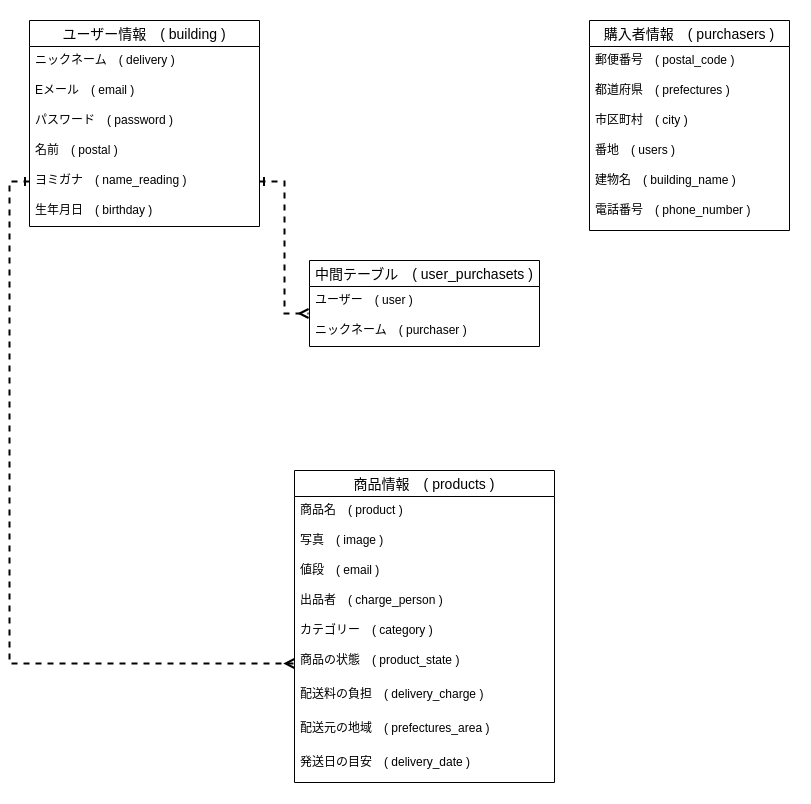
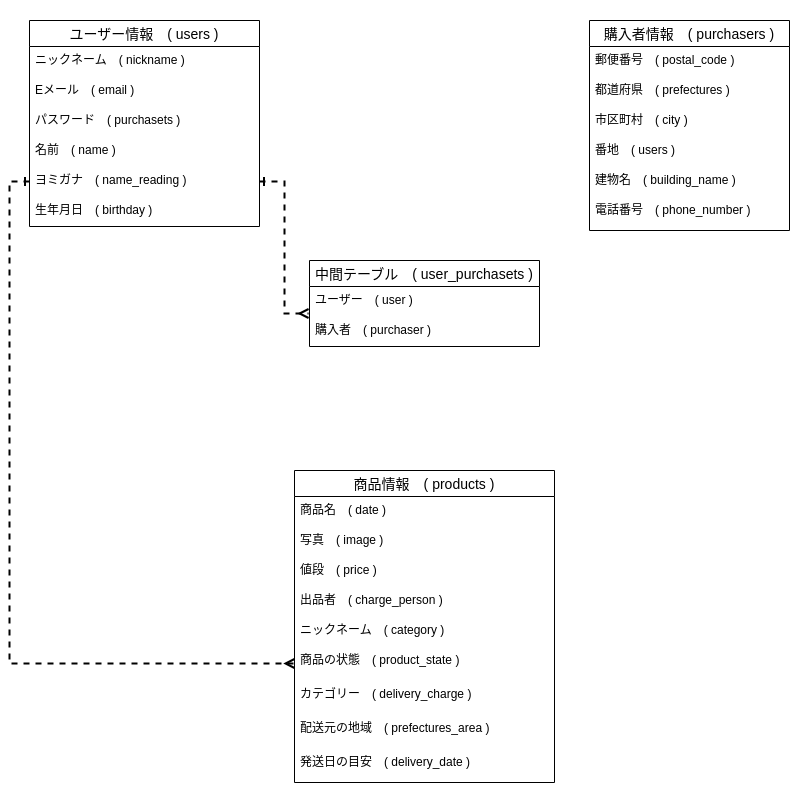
  <mxCell id="0" />
  <mxCell id="1" parent="0" />
  <mxCell id="2" value="購入者情報　( purchasers )" style="swimlane;fontStyle=0;childLayout=stackLayout;horizontal=1;startSize=26;horizontalStack=0;resizeParent=1;resizeParentMax=0;resizeLast=0;collapsible=1;marginBottom=0;align=center;fontSize=14;" parent="1" vertex="1"><mxGeometry x="580" y="20" width="200" height="210" as="geometry" /></mxCell>
  <mxCell id="3" value="郵便番号　( postal_code )" style="text;strokeColor=none;fillColor=none;spacingLeft=4;spacingRight=4;overflow=hidden;rotatable=0;points=[[0,0.5],[1,0.5]];portConstraint=eastwest;fontSize=12;" parent="2" vertex="1"><mxGeometry y="26" width="200" height="30" as="geometry" /></mxCell>
  <mxCell id="4" value="都道府県　( prefectures )" style="text;strokeColor=none;fillColor=none;spacingLeft=4;spacingRight=4;overflow=hidden;rotatable=0;points=[[0,0.5],[1,0.5]];portConstraint=eastwest;fontSize=12;" parent="2" vertex="1"><mxGeometry y="56" width="200" height="30" as="geometry" /></mxCell>
  <mxCell id="5" value="市区町村　( city )" style="text;strokeColor=none;fillColor=none;spacingLeft=4;spacingRight=4;overflow=hidden;rotatable=0;points=[[0,0.5],[1,0.5]];portConstraint=eastwest;fontSize=12;" parent="2" vertex="1"><mxGeometry y="86" width="200" height="30" as="geometry" /></mxCell>
  <mxCell id="6" value="番地　( users )" style="text;strokeColor=none;fillColor=none;spacingLeft=4;spacingRight=4;overflow=hidden;rotatable=0;points=[[0,0.5],[1,0.5]];portConstraint=eastwest;fontSize=12;" parent="2" vertex="1"><mxGeometry y="116" width="200" height="30" as="geometry" /></mxCell>
  <mxCell id="7" value="建物名　( building_name )" style="text;strokeColor=none;fillColor=none;spacingLeft=4;spacingRight=4;overflow=hidden;rotatable=0;points=[[0,0.5],[1,0.5]];portConstraint=eastwest;fontSize=12;" parent="2" vertex="1"><mxGeometry y="146" width="200" height="30" as="geometry" /></mxCell>
  <mxCell id="8" value="電話番号　( phone_number )" style="text;strokeColor=none;fillColor=none;spacingLeft=4;spacingRight=4;overflow=hidden;rotatable=0;points=[[0,0.5],[1,0.5]];portConstraint=eastwest;fontSize=12;" parent="2" vertex="1"><mxGeometry y="176" width="200" height="34" as="geometry" /></mxCell>
  <mxCell id="9" value="商品情報　( products )" style="swimlane;fontStyle=0;childLayout=stackLayout;horizontal=1;startSize=26;horizontalStack=0;resizeParent=1;resizeParentMax=0;resizeLast=0;collapsible=1;marginBottom=0;align=center;fontSize=14;" parent="1" vertex="1"><mxGeometry x="285" y="470" width="260" height="312" as="geometry" /></mxCell>
- <mxCell id="10" value="商品名　( product )" style="text;strokeColor=none;fillColor=none;spacingLeft=4;spacingRight=4;overflow=hidden;rotatable=0;points=[[0,0.5],[1,0.5]];portConstraint=eastwest;fontSize=12;" parent="9" vertex="1"><mxGeometry y="26" width="260" height="30" as="geometry" /></mxCell>
+ <mxCell id="10" value="商品名　( date )" style="text;strokeColor=none;fillColor=none;spacingLeft=4;spacingRight=4;overflow=hidden;rotatable=0;points=[[0,0.5],[1,0.5]];portConstraint=eastwest;fontSize=12;" parent="9" vertex="1"><mxGeometry y="26" width="260" height="30" as="geometry" /></mxCell>
  <mxCell id="11" value="写真　( image )" style="text;strokeColor=none;fillColor=none;spacingLeft=4;spacingRight=4;overflow=hidden;rotatable=0;points=[[0,0.5],[1,0.5]];portConstraint=eastwest;fontSize=12;" parent="9" vertex="1"><mxGeometry y="56" width="260" height="30" as="geometry" /></mxCell>
- <mxCell id="12" value="値段　( email )" style="text;strokeColor=none;fillColor=none;spacingLeft=4;spacingRight=4;overflow=hidden;rotatable=0;points=[[0,0.5],[1,0.5]];portConstraint=eastwest;fontSize=12;" parent="9" vertex="1"><mxGeometry y="86" width="260" height="30" as="geometry" /></mxCell>
+ <mxCell id="12" value="値段　( price )" style="text;strokeColor=none;fillColor=none;spacingLeft=4;spacingRight=4;overflow=hidden;rotatable=0;points=[[0,0.5],[1,0.5]];portConstraint=eastwest;fontSize=12;" parent="9" vertex="1"><mxGeometry y="86" width="260" height="30" as="geometry" /></mxCell>
  <mxCell id="13" value="出品者　( charge_person )" style="text;strokeColor=none;fillColor=none;spacingLeft=4;spacingRight=4;overflow=hidden;rotatable=0;points=[[0,0.5],[1,0.5]];portConstraint=eastwest;fontSize=12;" parent="9" vertex="1"><mxGeometry y="116" width="260" height="30" as="geometry" /></mxCell>
- <mxCell id="14" value="カテゴリー　( category )" style="text;strokeColor=none;fillColor=none;spacingLeft=4;spacingRight=4;overflow=hidden;rotatable=0;points=[[0,0.5],[1,0.5]];portConstraint=eastwest;fontSize=12;" parent="9" vertex="1"><mxGeometry y="146" width="260" height="30" as="geometry" /></mxCell>
+ <mxCell id="14" value="ニックネーム　( category )" style="text;strokeColor=none;fillColor=none;spacingLeft=4;spacingRight=4;overflow=hidden;rotatable=0;points=[[0,0.5],[1,0.5]];portConstraint=eastwest;fontSize=12;" parent="9" vertex="1"><mxGeometry y="146" width="260" height="30" as="geometry" /></mxCell>
  <mxCell id="15" value="商品の状態　( product_state )" style="text;strokeColor=none;fillColor=none;spacingLeft=4;spacingRight=4;overflow=hidden;rotatable=0;points=[[0,0.5],[1,0.5]];portConstraint=eastwest;fontSize=12;" parent="9" vertex="1"><mxGeometry y="176" width="260" height="34" as="geometry" /></mxCell>
- <mxCell id="16" value="配送料の負担　( delivery_charge )" style="text;strokeColor=none;fillColor=none;spacingLeft=4;spacingRight=4;overflow=hidden;rotatable=0;points=[[0,0.5],[1,0.5]];portConstraint=eastwest;fontSize=12;" parent="9" vertex="1"><mxGeometry y="210" width="260" height="34" as="geometry" /></mxCell>
+ <mxCell id="16" value="カテゴリー　( delivery_charge )" style="text;strokeColor=none;fillColor=none;spacingLeft=4;spacingRight=4;overflow=hidden;rotatable=0;points=[[0,0.5],[1,0.5]];portConstraint=eastwest;fontSize=12;" parent="9" vertex="1"><mxGeometry y="210" width="260" height="34" as="geometry" /></mxCell>
  <mxCell id="17" value="配送元の地域　( prefectures_area )" style="text;strokeColor=none;fillColor=none;spacingLeft=4;spacingRight=4;overflow=hidden;rotatable=0;points=[[0,0.5],[1,0.5]];portConstraint=eastwest;fontSize=12;" parent="9" vertex="1"><mxGeometry y="244" width="260" height="34" as="geometry" /></mxCell>
  <mxCell id="18" value="発送日の目安　( delivery_date )" style="text;strokeColor=none;fillColor=none;spacingLeft=4;spacingRight=4;overflow=hidden;rotatable=0;points=[[0,0.5],[1,0.5]];portConstraint=eastwest;fontSize=12;" parent="9" vertex="1"><mxGeometry y="278" width="260" height="34" as="geometry" /></mxCell>
  <mxCell id="19" style="edgeStyle=orthogonalEdgeStyle;rounded=0;orthogonalLoop=1;jettySize=auto;html=1;exitX=1;exitY=0.5;exitDx=0;exitDy=0;" parent="9" source="13" target="13" edge="1"><mxGeometry relative="1" as="geometry" /></mxCell>
- <mxCell id="20" value="ユーザー情報　( building )" style="swimlane;fontStyle=0;childLayout=stackLayout;horizontal=1;startSize=26;horizontalStack=0;resizeParent=1;resizeParentMax=0;resizeLast=0;collapsible=1;marginBottom=0;align=center;fontSize=14;" parent="1" vertex="1"><mxGeometry x="20" y="20" width="230" height="206" as="geometry" /></mxCell>
- <mxCell id="21" value="ニックネーム　( delivery )" style="text;strokeColor=none;fillColor=none;spacingLeft=4;spacingRight=4;overflow=hidden;rotatable=0;points=[[0,0.5],[1,0.5]];portConstraint=eastwest;fontSize=12;" parent="20" vertex="1"><mxGeometry y="26" width="230" height="30" as="geometry" /></mxCell>
+ <mxCell id="20" value="ユーザー情報　( users )" style="swimlane;fontStyle=0;childLayout=stackLayout;horizontal=1;startSize=26;horizontalStack=0;resizeParent=1;resizeParentMax=0;resizeLast=0;collapsible=1;marginBottom=0;align=center;fontSize=14;" parent="1" vertex="1"><mxGeometry x="20" y="20" width="230" height="206" as="geometry" /></mxCell>
+ <mxCell id="21" value="ニックネーム　( nickname )" style="text;strokeColor=none;fillColor=none;spacingLeft=4;spacingRight=4;overflow=hidden;rotatable=0;points=[[0,0.5],[1,0.5]];portConstraint=eastwest;fontSize=12;" parent="20" vertex="1"><mxGeometry y="26" width="230" height="30" as="geometry" /></mxCell>
  <mxCell id="22" value="Eメール　( email )" style="text;strokeColor=none;fillColor=none;spacingLeft=4;spacingRight=4;overflow=hidden;rotatable=0;points=[[0,0.5],[1,0.5]];portConstraint=eastwest;fontSize=12;" parent="20" vertex="1"><mxGeometry y="56" width="230" height="30" as="geometry" /></mxCell>
- <mxCell id="23" value="パスワード　( password )" style="text;strokeColor=none;fillColor=none;spacingLeft=4;spacingRight=4;overflow=hidden;rotatable=0;points=[[0,0.5],[1,0.5]];portConstraint=eastwest;fontSize=12;" parent="20" vertex="1"><mxGeometry y="86" width="230" height="30" as="geometry" /></mxCell>
- <mxCell id="24" value="名前　( postal )" style="text;strokeColor=none;fillColor=none;spacingLeft=4;spacingRight=4;overflow=hidden;rotatable=0;points=[[0,0.5],[1,0.5]];portConstraint=eastwest;fontSize=12;" parent="20" vertex="1"><mxGeometry y="116" width="230" height="30" as="geometry" /></mxCell>
+ <mxCell id="23" value="パスワード　( purchasets )" style="text;strokeColor=none;fillColor=none;spacingLeft=4;spacingRight=4;overflow=hidden;rotatable=0;points=[[0,0.5],[1,0.5]];portConstraint=eastwest;fontSize=12;" parent="20" vertex="1"><mxGeometry y="86" width="230" height="30" as="geometry" /></mxCell>
+ <mxCell id="24" value="名前　( name )" style="text;strokeColor=none;fillColor=none;spacingLeft=4;spacingRight=4;overflow=hidden;rotatable=0;points=[[0,0.5],[1,0.5]];portConstraint=eastwest;fontSize=12;" parent="20" vertex="1"><mxGeometry y="116" width="230" height="30" as="geometry" /></mxCell>
  <mxCell id="25" value="ヨミガナ　( name_reading )" style="text;strokeColor=none;fillColor=none;spacingLeft=4;spacingRight=4;overflow=hidden;rotatable=0;points=[[0,0.5],[1,0.5]];portConstraint=eastwest;fontSize=12;" parent="20" vertex="1"><mxGeometry y="146" width="230" height="30" as="geometry" /></mxCell>
  <mxCell id="26" value="生年月日　( birthday )" style="text;strokeColor=none;fillColor=none;spacingLeft=4;spacingRight=4;overflow=hidden;rotatable=0;points=[[0,0.5],[1,0.5]];portConstraint=eastwest;fontSize=12;" parent="20" vertex="1"><mxGeometry y="176" width="230" height="30" as="geometry" /></mxCell>
  <mxCell id="27" value="中間テーブル　( user_purchasets )" style="swimlane;fontStyle=0;childLayout=stackLayout;horizontal=1;startSize=26;horizontalStack=0;resizeParent=1;resizeParentMax=0;resizeLast=0;collapsible=1;marginBottom=0;align=center;fontSize=14;" parent="1" vertex="1"><mxGeometry x="300" y="260" width="230" height="86" as="geometry" /></mxCell>
  <mxCell id="28" value="ユーザー　( user )" style="text;strokeColor=none;fillColor=none;spacingLeft=4;spacingRight=4;overflow=hidden;rotatable=0;points=[[0,0.5],[1,0.5]];portConstraint=eastwest;fontSize=12;" parent="27" vertex="1"><mxGeometry y="26" width="230" height="30" as="geometry" /></mxCell>
- <mxCell id="29" value="ニックネーム　( purchaser )" style="text;strokeColor=none;fillColor=none;spacingLeft=4;spacingRight=4;overflow=hidden;rotatable=0;points=[[0,0.5],[1,0.5]];portConstraint=eastwest;fontSize=12;" parent="27" vertex="1"><mxGeometry y="56" width="230" height="30" as="geometry" /></mxCell>
+ <mxCell id="29" value="購入者　( purchaser )" style="text;strokeColor=none;fillColor=none;spacingLeft=4;spacingRight=4;overflow=hidden;rotatable=0;points=[[0,0.5],[1,0.5]];portConstraint=eastwest;fontSize=12;" parent="27" vertex="1"><mxGeometry y="56" width="230" height="30" as="geometry" /></mxCell>
  <mxCell id="30" style="edgeStyle=orthogonalEdgeStyle;rounded=0;orthogonalLoop=1;jettySize=auto;html=1;exitX=0;exitY=0.5;exitDx=0;exitDy=0;entryX=0;entryY=0.5;entryDx=0;entryDy=0;endArrow=ERmany;endFill=0;startArrow=ERone;startFill=0;strokeWidth=2;dashed=1;" parent="1" source="25" target="15" edge="1"><mxGeometry relative="1" as="geometry" /></mxCell>
  <mxCell id="31" style="edgeStyle=orthogonalEdgeStyle;rounded=0;orthogonalLoop=1;jettySize=auto;html=1;exitX=1;exitY=0.5;exitDx=0;exitDy=0;entryX=-0.004;entryY=-0.1;entryDx=0;entryDy=0;entryPerimeter=0;startArrow=ERone;startFill=0;endArrow=ERmany;endFill=0;strokeWidth=2;dashed=1;" parent="1" source="25" target="29" edge="1"><mxGeometry relative="1" as="geometry" /></mxCell>
